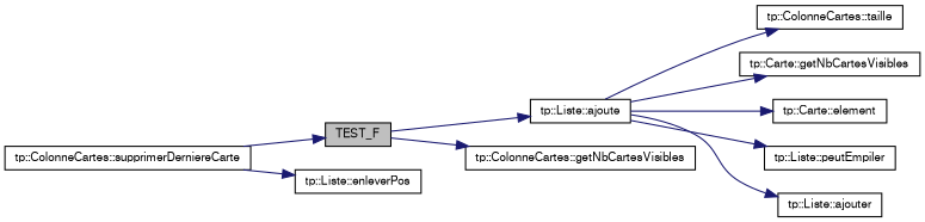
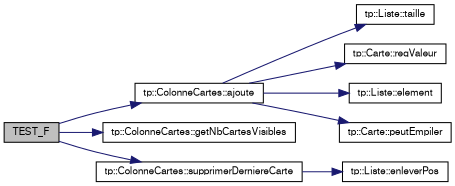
  digraph {
    rankdir=LR
    node [color=black fillcolor=white fontname=FreeSans fontsize=10 shape=record style=filled]
    edge [color=midnightblue fontname=FreeSans fontsize=10 labelfontname=FreeSans labelfontsize=10 style=solid]
    n1 [fillcolor=grey75 fontcolor=black height=0.2 label=TEST_F width=0.4]
-   n2 [height=0.2 label="tp::Liste::ajoute" width=0.4]
+   n2 [height=0.2 label="tp::ColonneCartes::ajoute" width=0.4]
    n3 [height=0.2 label="tp::ColonneCartes::getNbCartesVisibles" width=0.4]
    n4 [height=0.2 label="tp::ColonneCartes::supprimerDerniereCarte" width=0.4]
-   n5 [height=0.2 label="tp::ColonneCartes::taille" width=0.4]
-   n6 [height=0.2 label="tp::Carte::getNbCartesVisibles" width=0.4]
-   n7 [height=0.2 label="tp::Carte::element" width=0.4]
-   n8 [height=0.2 label="tp::Liste::peutEmpiler" width=0.4]
-   n9 [height=0.2 label="tp::Liste::ajouter" width=0.4]
+   n5 [height=0.2 label="tp::Liste::taille" width=0.4]
+   n6 [height=0.2 label="tp::Carte::reqValeur" width=0.4]
+   n7 [height=0.2 label="tp::Liste::element" width=0.4]
+   n8 [height=0.2 label="tp::Carte::peutEmpiler" width=0.4]
    n10 [height=0.2 label="tp::Liste::enleverPos" width=0.4]
    n1 -> n2
    n1 -> n3
-   n4 -> n1
+   n1 -> n4
    n2 -> n5
    n2 -> n6
    n2 -> n7
    n2 -> n8
-   n2 -> n9
    n4 -> n10
  }
